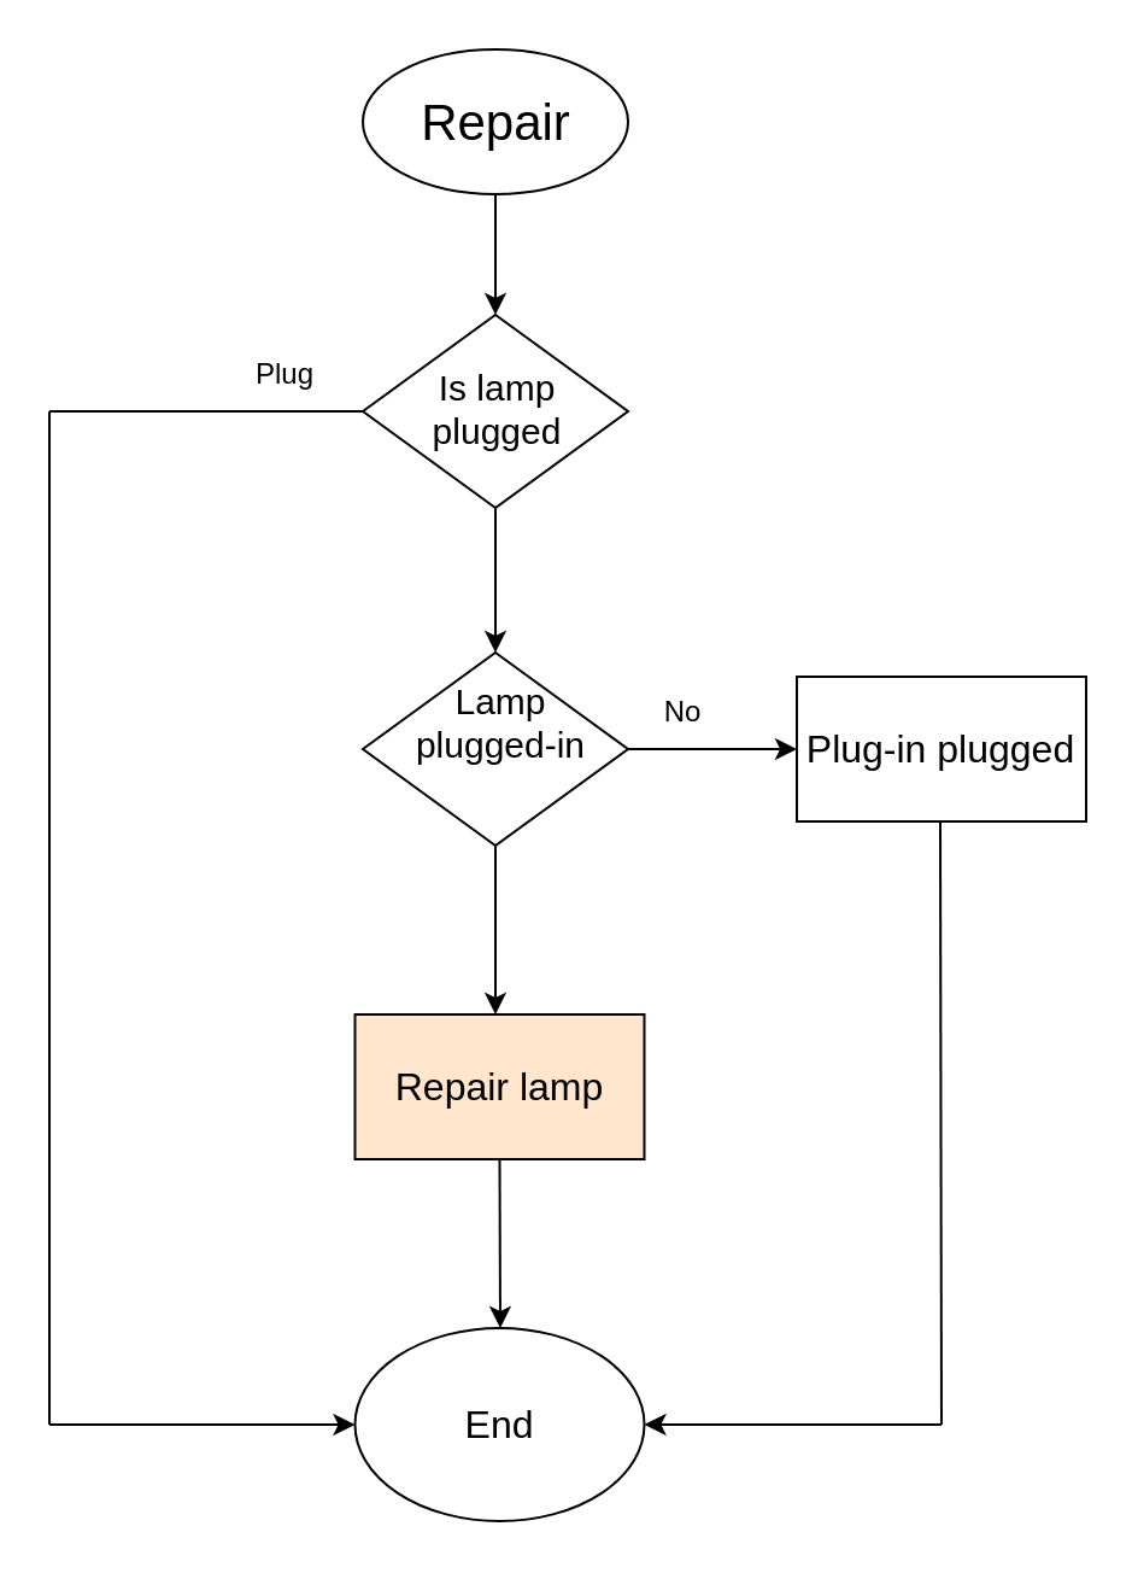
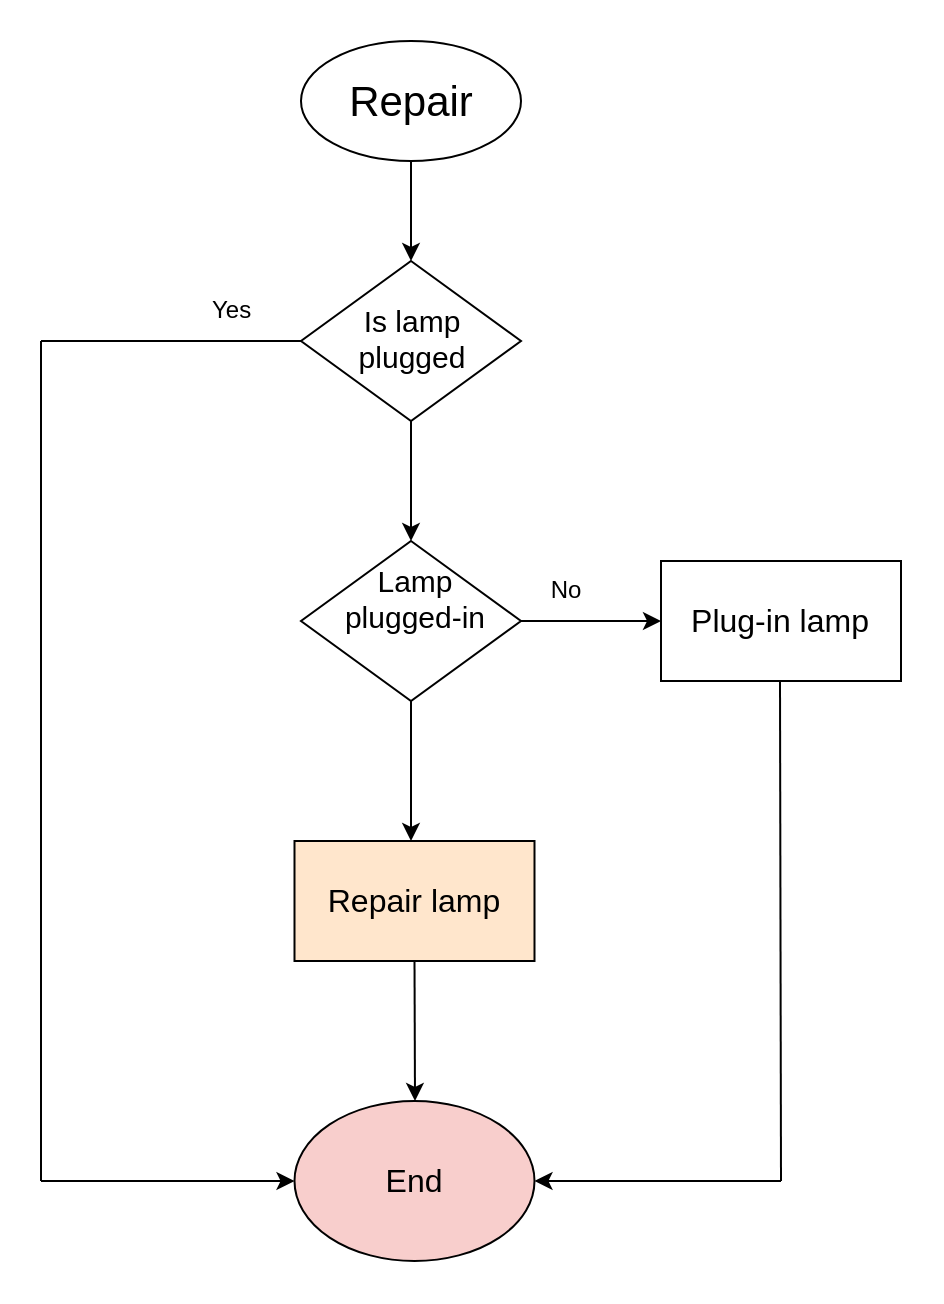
  <mxCell id="0" />
  <mxCell id="1" parent="0" />
  <mxCell id="2" value="" style="ellipse;whiteSpace=wrap;html=1;" vertex="1" parent="1"><mxGeometry x="150" y="20" width="110" height="60" as="geometry" /></mxCell>
  <mxCell id="3" value="&lt;div&gt;&lt;font style=&quot;font-size: 21px;&quot;&gt;Repair&lt;/font&gt;&lt;/div&gt;" style="text;html=1;align=center;verticalAlign=middle;whiteSpace=wrap;rounded=0;" vertex="1" parent="1"><mxGeometry x="158" y="27.5" width="95" height="45" as="geometry" /></mxCell>
  <mxCell id="4" value="" style="endArrow=classic;html=1;rounded=0;" edge="1" parent="1"><mxGeometry width="50" height="50" relative="1" as="geometry"><mxPoint x="205" y="80" as="sourcePoint" /><mxPoint x="205" y="130" as="targetPoint" /></mxGeometry></mxCell>
  <mxCell id="5" value="" style="rhombus;whiteSpace=wrap;html=1;" vertex="1" parent="1"><mxGeometry x="150" y="130" width="110" height="80" as="geometry" /></mxCell>
  <mxCell id="6" value="&lt;font style=&quot;font-size: 15px;&quot;&gt;Is lamp plugged&lt;/font&gt;" style="text;html=1;align=center;verticalAlign=middle;whiteSpace=wrap;rounded=0;" vertex="1" parent="1"><mxGeometry x="175.5" y="154" width="60" height="30" as="geometry" /></mxCell>
  <mxCell id="7" value="" style="endArrow=none;html=1;rounded=0;entryX=0;entryY=0.5;entryDx=0;entryDy=0;" edge="1" parent="1" target="5"><mxGeometry width="50" height="50" relative="1" as="geometry"><mxPoint x="20" y="170" as="sourcePoint" /><mxPoint x="140" y="140" as="targetPoint" /></mxGeometry></mxCell>
- <mxCell id="8" value="Plug" style="text;strokeColor=none;fillColor=none;align=left;verticalAlign=middle;spacingLeft=4;spacingRight=4;overflow=hidden;points=[[0,0.5],[1,0.5]];portConstraint=eastwest;rotatable=0;whiteSpace=wrap;html=1;" vertex="1" parent="1"><mxGeometry x="100" y="140" width="80" height="30" as="geometry" /></mxCell>
+ <mxCell id="8" value="Yes" style="text;strokeColor=none;fillColor=none;align=left;verticalAlign=middle;spacingLeft=4;spacingRight=4;overflow=hidden;points=[[0,0.5],[1,0.5]];portConstraint=eastwest;rotatable=0;whiteSpace=wrap;html=1;" vertex="1" parent="1"><mxGeometry x="100" y="140" width="80" height="30" as="geometry" /></mxCell>
  <mxCell id="9" value="" style="endArrow=none;html=1;rounded=0;" edge="1" parent="1"><mxGeometry width="50" height="50" relative="1" as="geometry"><mxPoint x="20" y="170" as="sourcePoint" /><mxPoint x="20" y="590" as="targetPoint" /></mxGeometry></mxCell>
  <mxCell id="10" value="" style="endArrow=classic;html=1;rounded=0;exitX=0.5;exitY=1;exitDx=0;exitDy=0;" edge="1" parent="1" source="5"><mxGeometry width="50" height="50" relative="1" as="geometry"><mxPoint x="160" y="190" as="sourcePoint" /><mxPoint x="205" y="270" as="targetPoint" /></mxGeometry></mxCell>
  <mxCell id="11" value="" style="rhombus;whiteSpace=wrap;html=1;" vertex="1" parent="1"><mxGeometry x="150" y="270" width="110" height="80" as="geometry" /></mxCell>
  <mxCell id="12" value="&lt;span style=&quot;font-size: 15px;&quot;&gt;Lamp plugged-in&lt;/span&gt;" style="text;html=1;align=center;verticalAlign=middle;whiteSpace=wrap;rounded=0;" vertex="1" parent="1"><mxGeometry x="169.5" y="284" width="74.5" height="30" as="geometry" /></mxCell>
  <mxCell id="13" value="" style="endArrow=classic;html=1;rounded=0;" edge="1" parent="1"><mxGeometry width="50" height="50" relative="1" as="geometry"><mxPoint x="260" y="310" as="sourcePoint" /><mxPoint x="330" y="310" as="targetPoint" /></mxGeometry></mxCell>
  <mxCell id="14" value="No" style="text;html=1;align=center;verticalAlign=middle;whiteSpace=wrap;rounded=0;" vertex="1" parent="1"><mxGeometry x="253" y="280" width="60" height="30" as="geometry" /></mxCell>
- <mxCell id="15" value="&lt;font style=&quot;font-size: 16px;&quot;&gt;Plug-in plugged&lt;/font&gt;" style="rounded=0;whiteSpace=wrap;html=1;" vertex="1" parent="1"><mxGeometry x="330" y="280" width="120" height="60" as="geometry" /></mxCell>
+ <mxCell id="15" value="&lt;font style=&quot;font-size: 16px;&quot;&gt;Plug-in lamp&lt;/font&gt;" style="rounded=0;whiteSpace=wrap;html=1;" vertex="1" parent="1"><mxGeometry x="330" y="280" width="120" height="60" as="geometry" /></mxCell>
  <mxCell id="16" value="" style="endArrow=none;html=1;rounded=0;" edge="1" parent="1"><mxGeometry width="50" height="50" relative="1" as="geometry"><mxPoint x="389.5" y="340" as="sourcePoint" /><mxPoint x="390" y="590" as="targetPoint" /></mxGeometry></mxCell>
  <mxCell id="17" value="" style="endArrow=classic;html=1;rounded=0;exitX=0.5;exitY=1;exitDx=0;exitDy=0;" edge="1" parent="1" source="11"><mxGeometry width="50" height="50" relative="1" as="geometry"><mxPoint x="220" y="460" as="sourcePoint" /><mxPoint x="205" y="420" as="targetPoint" /></mxGeometry></mxCell>
  <mxCell id="18" value="&lt;font style=&quot;font-size: 16px;&quot;&gt;Repair lamp&lt;/font&gt;" style="rounded=0;whiteSpace=wrap;html=1;fillColor=#ffe6cc;" vertex="1" parent="1"><mxGeometry x="146.75" y="420" width="120" height="60" as="geometry" /></mxCell>
  <mxCell id="19" value="" style="endArrow=classic;html=1;rounded=0;exitX=0.5;exitY=1;exitDx=0;exitDy=0;" edge="1" parent="1" source="18"><mxGeometry width="50" height="50" relative="1" as="geometry"><mxPoint x="220" y="520" as="sourcePoint" /><mxPoint x="207" y="550" as="targetPoint" /></mxGeometry></mxCell>
- <mxCell id="20" value="&lt;font style=&quot;font-size: 16px;&quot;&gt;End&lt;/font&gt;" style="ellipse;whiteSpace=wrap;html=1;" vertex="1" parent="1"><mxGeometry x="146.75" y="550" width="120" height="80" as="geometry" /></mxCell>
+ <mxCell id="20" value="&lt;font style=&quot;font-size: 16px;&quot;&gt;End&lt;/font&gt;" style="ellipse;whiteSpace=wrap;html=1;fillColor=#f8cecc;" vertex="1" parent="1"><mxGeometry x="146.75" y="550" width="120" height="80" as="geometry" /></mxCell>
  <mxCell id="21" value="" style="endArrow=classic;html=1;rounded=0;entryX=1;entryY=0.5;entryDx=0;entryDy=0;" edge="1" parent="1" target="20"><mxGeometry width="50" height="50" relative="1" as="geometry"><mxPoint x="390" y="590" as="sourcePoint" /><mxPoint x="363" y="580" as="targetPoint" /></mxGeometry></mxCell>
  <mxCell id="22" value="" style="endArrow=classic;html=1;rounded=0;entryX=0;entryY=0.5;entryDx=0;entryDy=0;" edge="1" parent="1" target="20"><mxGeometry width="50" height="50" relative="1" as="geometry"><mxPoint x="20" y="590" as="sourcePoint" /><mxPoint x="110" y="565" as="targetPoint" /></mxGeometry></mxCell>
